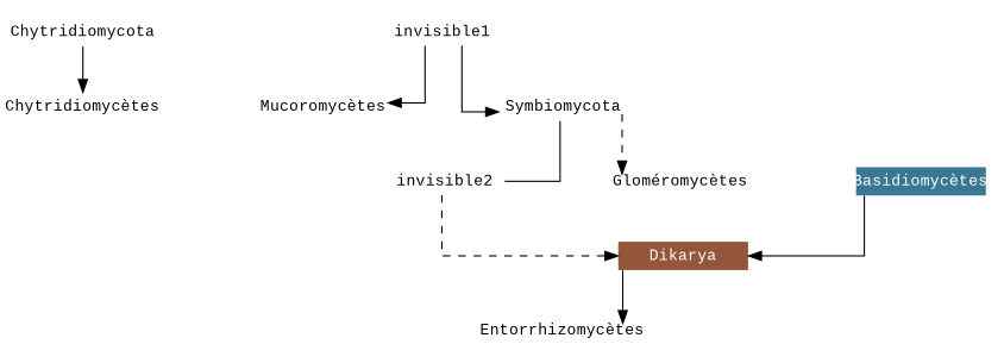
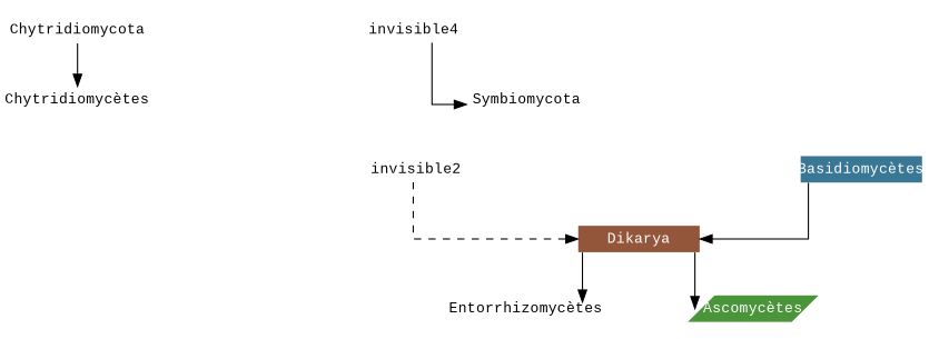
  digraph {
    fontname="Liberation Mono"
    nodesep=1.2
    rankdir=TB
    splines=ortho
    node [color=transparent fixedsize=true fontname="Liberation Mono" fontsize=12 shape=octagon]
    edge [fontname="Liberation Mono"]
    Chytridiomycota [height=0.3 width=1.4]
    "Chytridiomycètes" [height=0.3 width=1.4]
-   invisible1 [fixedsize=false height=0 shape=none width=0]
-   "Mucoromycètes" [height=0.3 width=1.4]
+   invisible1 [fixedsize=false height=0 shape=none width=0 label=invisible4]
    Symbiomycota [height=0.3 width=1.4]
    invisible2 [fixedsize=false height=0 shape=none width=0]
-   "Gloméromycètes" [height=0.3 width=1.4]
    Dikarya [fillcolor="#94563a" fontcolor=white height=0.3 shape=box style=filled width=1.4]
    "Entorrhizomycètes" [height=0.3 width=1.4]
+   "Ascomycètes" [fillcolor="#4a943a" fontcolor=white height=0.3 shape=parallelogram style=filled width=1.4]
    "Basidiomycètes" [fillcolor="#3a7794" fontcolor=white height=0.3 shape=box style=filled width=1.4]
    Chytridiomycota -> "Chytridiomycètes" [style=solid]
-   invisible1 -> "Mucoromycètes"
    invisible1 -> Symbiomycota
-   Symbiomycota -> invisible2 [arrowhead=none]
-   Symbiomycota -> "Gloméromycètes" [style=dashed]
    invisible2 -> Dikarya [style=dashed]
    Dikarya -> "Entorrhizomycètes"
+   Dikarya -> "Ascomycètes"
    "Basidiomycètes" -> Dikarya
  }
